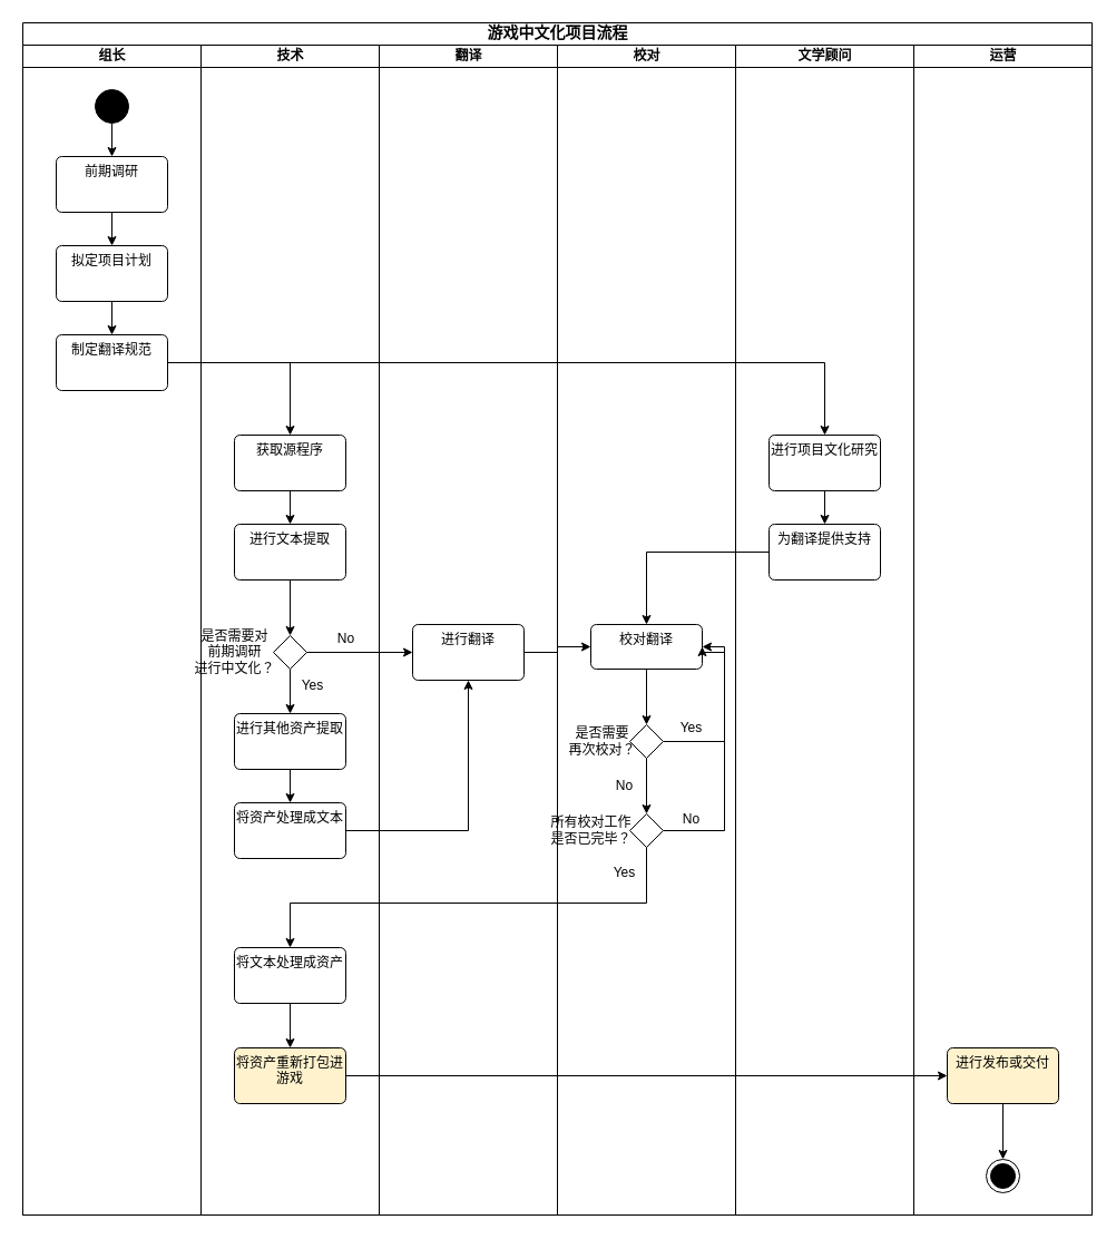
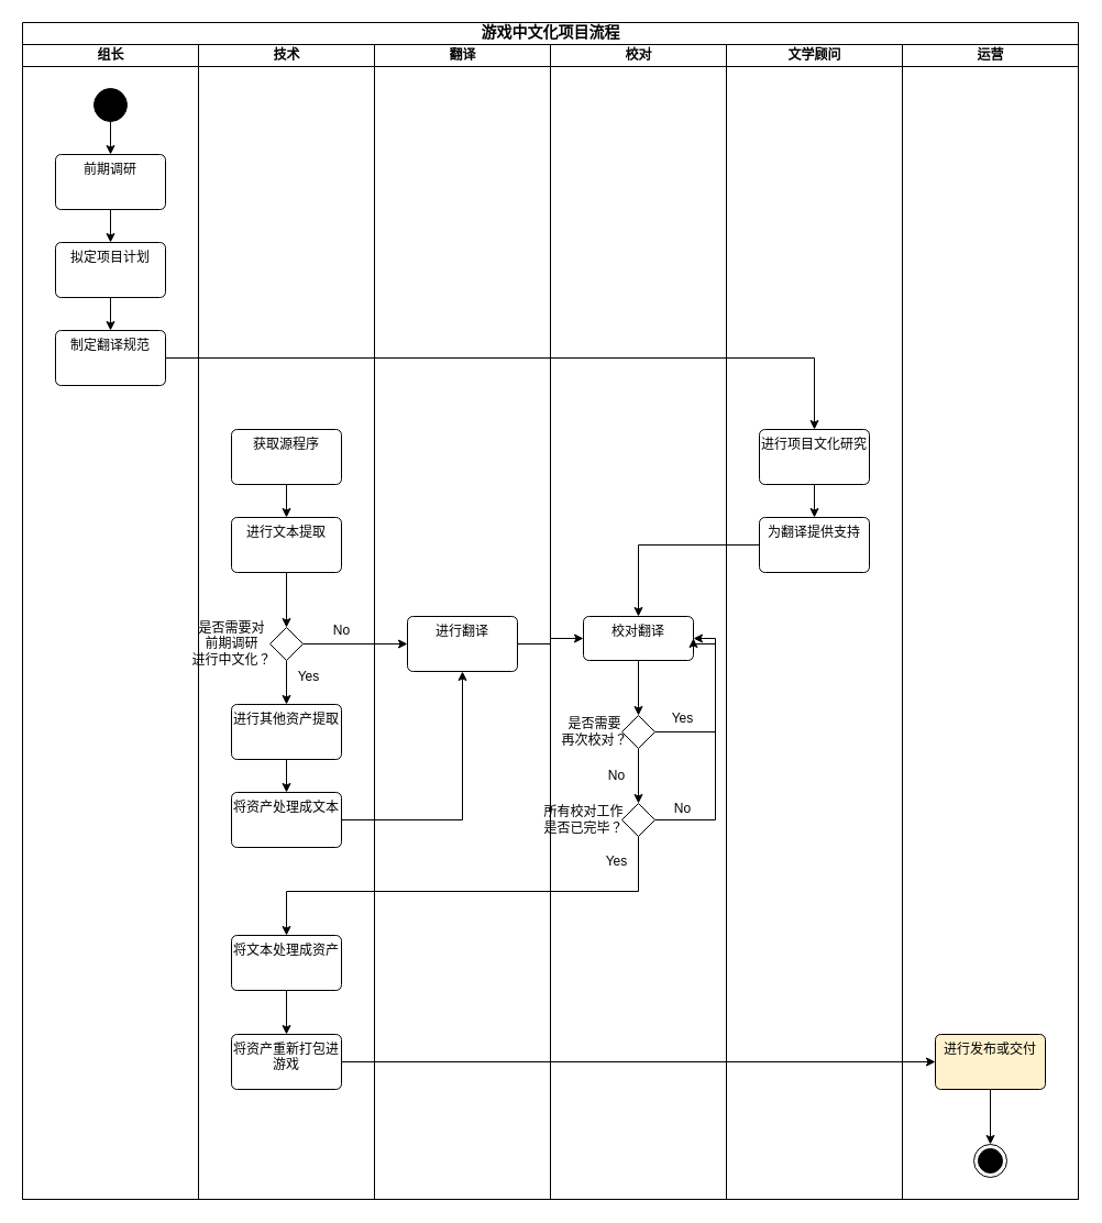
  <mxCell id="0" />
  <mxCell id="1" parent="0" />
  <mxCell id="2" value="&lt;span style=&quot;font-size:10.5pt;mso-bidi-font-size:11.0pt;&lt;br/&gt;font-family:等线;mso-ascii-theme-font:minor-latin;mso-fareast-theme-font:minor-fareast;&lt;br/&gt;mso-hansi-theme-font:minor-latin;mso-bidi-font-family:&amp;quot;Times New Roman&amp;quot;;&lt;br/&gt;mso-bidi-theme-font:minor-bidi;mso-ansi-language:EN-US;mso-fareast-language:&lt;br/&gt;ZH-CN;mso-bidi-language:AR-SA&quot;&gt;游戏中文化项目流程&lt;/span&gt;" style="swimlane;html=1;childLayout=stackLayout;startSize=20;rounded=0;shadow=0;labelBackgroundColor=none;strokeWidth=1;fontFamily=Verdana;fontSize=8;align=center;" parent="1" vertex="1"><mxGeometry x="20" y="20" width="960" height="1070" as="geometry" /></mxCell>
  <mxCell id="3" value="组长" style="swimlane;html=1;startSize=20;" parent="2" vertex="1"><mxGeometry y="20" width="160" height="1050" as="geometry" /></mxCell>
  <mxCell id="4" style="edgeStyle=orthogonalEdgeStyle;rounded=0;orthogonalLoop=1;jettySize=auto;html=1;" edge="1" parent="3" source="5" target="7"><mxGeometry relative="1" as="geometry" /></mxCell>
  <mxCell id="5" value="" style="ellipse;fillColor=strokeColor;html=1;" vertex="1" parent="3"><mxGeometry x="65" y="40" width="30" height="30" as="geometry" /></mxCell>
  <mxCell id="6" style="edgeStyle=orthogonalEdgeStyle;rounded=0;orthogonalLoop=1;jettySize=auto;html=1;" edge="1" parent="3" source="7" target="10"><mxGeometry relative="1" as="geometry" /></mxCell>
  <mxCell id="7" value="&lt;font style=&quot;font-size: 12px;&quot;&gt;前期调研&lt;/font&gt;" style="html=1;align=center;verticalAlign=top;rounded=1;absoluteArcSize=1;arcSize=10;dashed=0;whiteSpace=wrap;" vertex="1" parent="3"><mxGeometry x="30" y="100" width="100" height="50" as="geometry" /></mxCell>
  <mxCell id="8" value="制定翻译规范" style="html=1;align=center;verticalAlign=top;rounded=1;absoluteArcSize=1;arcSize=10;dashed=0;whiteSpace=wrap;" vertex="1" parent="3"><mxGeometry x="30" y="260.0" width="100" height="50" as="geometry" /></mxCell>
  <mxCell id="9" style="edgeStyle=orthogonalEdgeStyle;rounded=0;orthogonalLoop=1;jettySize=auto;html=1;entryX=0.5;entryY=0;entryDx=0;entryDy=0;" edge="1" parent="3" source="10" target="8"><mxGeometry relative="1" as="geometry" /></mxCell>
  <mxCell id="10" value="拟定项目计划" style="html=1;align=center;verticalAlign=top;rounded=1;absoluteArcSize=1;arcSize=10;dashed=0;whiteSpace=wrap;" vertex="1" parent="3"><mxGeometry x="30" y="180.0" width="100" height="50" as="geometry" /></mxCell>
  <mxCell id="11" value="技术" style="swimlane;html=1;startSize=20;" parent="2" vertex="1"><mxGeometry x="160" y="20" width="160" height="1050" as="geometry" /></mxCell>
  <mxCell id="12" style="edgeStyle=orthogonalEdgeStyle;rounded=0;orthogonalLoop=1;jettySize=auto;html=1;entryX=0.5;entryY=0;entryDx=0;entryDy=0;" edge="1" parent="11" source="13" target="20"><mxGeometry relative="1" as="geometry" /></mxCell>
  <mxCell id="13" value="进行文本提取" style="html=1;align=center;verticalAlign=top;rounded=1;absoluteArcSize=1;arcSize=10;dashed=0;whiteSpace=wrap;" vertex="1" parent="11"><mxGeometry x="30" y="430.0" width="100" height="50" as="geometry" /></mxCell>
  <mxCell id="14" style="edgeStyle=orthogonalEdgeStyle;rounded=0;orthogonalLoop=1;jettySize=auto;html=1;" edge="1" parent="11" source="15" target="13"><mxGeometry relative="1" as="geometry" /></mxCell>
  <mxCell id="15" value="获取源程序" style="html=1;align=center;verticalAlign=top;rounded=1;absoluteArcSize=1;arcSize=10;dashed=0;whiteSpace=wrap;" vertex="1" parent="11"><mxGeometry x="30" y="350.0" width="100" height="50" as="geometry" /></mxCell>
  <mxCell id="16" style="edgeStyle=orthogonalEdgeStyle;rounded=0;orthogonalLoop=1;jettySize=auto;html=1;" edge="1" parent="11" source="17" target="18"><mxGeometry relative="1" as="geometry" /></mxCell>
  <mxCell id="17" value="进行其他资产提取" style="html=1;align=center;verticalAlign=top;rounded=1;absoluteArcSize=1;arcSize=10;dashed=0;whiteSpace=wrap;" vertex="1" parent="11"><mxGeometry x="30" y="600.0" width="100" height="50" as="geometry" /></mxCell>
  <mxCell id="18" value="将资产处理成文本" style="html=1;align=center;verticalAlign=top;rounded=1;absoluteArcSize=1;arcSize=10;dashed=0;whiteSpace=wrap;" vertex="1" parent="11"><mxGeometry x="30" y="680.0" width="100" height="50" as="geometry" /></mxCell>
  <mxCell id="19" style="edgeStyle=orthogonalEdgeStyle;rounded=0;orthogonalLoop=1;jettySize=auto;html=1;entryX=0.5;entryY=0;entryDx=0;entryDy=0;" edge="1" parent="11" source="20" target="17"><mxGeometry relative="1" as="geometry" /></mxCell>
  <mxCell id="20" value="" style="rhombus;" vertex="1" parent="11"><mxGeometry x="65" y="530" width="30" height="30" as="geometry" /></mxCell>
  <mxCell id="21" value="No" style="text;html=1;align=center;verticalAlign=middle;resizable=0;points=[];autosize=1;strokeColor=none;fillColor=none;" vertex="1" parent="11"><mxGeometry x="110" y="518" width="40" height="30" as="geometry" /></mxCell>
  <mxCell id="22" value="Yes" style="text;html=1;align=center;verticalAlign=middle;resizable=0;points=[];autosize=1;strokeColor=none;fillColor=none;" vertex="1" parent="11"><mxGeometry x="80" y="560" width="40" height="30" as="geometry" /></mxCell>
  <mxCell id="23" value="&lt;div&gt;是否需要对&lt;/div&gt;&lt;div&gt;前期调研&lt;/div&gt;&lt;div&gt;进行中文化？&lt;/div&gt;" style="text;html=1;align=center;verticalAlign=middle;resizable=0;points=[];autosize=1;strokeColor=none;fillColor=none;" vertex="1" parent="11"><mxGeometry x="-20" y="515" width="100" height="60" as="geometry" /></mxCell>
  <mxCell id="24" value="将文本处理成资产" style="html=1;align=center;verticalAlign=top;rounded=1;absoluteArcSize=1;arcSize=10;dashed=0;whiteSpace=wrap;" vertex="1" parent="11"><mxGeometry x="30" y="810.0" width="100" height="50" as="geometry" /></mxCell>
  <mxCell id="25" value="翻译" style="swimlane;html=1;startSize=20;" parent="2" vertex="1"><mxGeometry x="320" y="20" width="160" height="1050" as="geometry" /></mxCell>
  <mxCell id="26" value="进行翻译" style="html=1;align=center;verticalAlign=top;rounded=1;absoluteArcSize=1;arcSize=10;dashed=0;whiteSpace=wrap;" vertex="1" parent="25"><mxGeometry x="30" y="520.0" width="100" height="50" as="geometry" /></mxCell>
  <mxCell id="27" value="校对" style="swimlane;html=1;startSize=20;" parent="2" vertex="1"><mxGeometry x="480" y="20" width="160" height="1050" as="geometry" /></mxCell>
  <mxCell id="28" style="edgeStyle=orthogonalEdgeStyle;rounded=0;orthogonalLoop=1;jettySize=auto;html=1;entryX=0.5;entryY=0;entryDx=0;entryDy=0;" edge="1" parent="27" source="29" target="32"><mxGeometry relative="1" as="geometry" /></mxCell>
  <mxCell id="29" value="校对翻译" style="html=1;align=center;verticalAlign=top;rounded=1;absoluteArcSize=1;arcSize=10;dashed=0;whiteSpace=wrap;" vertex="1" parent="27"><mxGeometry x="30" y="520.0" width="100" height="40" as="geometry" /></mxCell>
  <mxCell id="30" style="edgeStyle=orthogonalEdgeStyle;rounded=0;orthogonalLoop=1;jettySize=auto;html=1;entryX=1;entryY=0.5;entryDx=0;entryDy=0;" edge="1" parent="27" source="32" target="29"><mxGeometry relative="1" as="geometry"><Array as="points"><mxPoint x="150" y="625" /><mxPoint x="150" y="545" /></Array></mxGeometry></mxCell>
  <mxCell id="31" style="edgeStyle=orthogonalEdgeStyle;rounded=0;orthogonalLoop=1;jettySize=auto;html=1;entryX=0.5;entryY=0;entryDx=0;entryDy=0;" edge="1" parent="27" source="32" target="34"><mxGeometry relative="1" as="geometry" /></mxCell>
  <mxCell id="32" value="" style="rhombus;" vertex="1" parent="27"><mxGeometry x="65" y="610" width="30" height="30" as="geometry" /></mxCell>
  <mxCell id="33" style="edgeStyle=elbowEdgeStyle;rounded=0;orthogonalLoop=1;jettySize=auto;html=1;" edge="1" parent="27" source="34" target="29"><mxGeometry relative="1" as="geometry"><Array as="points"><mxPoint x="150" y="630" /></Array></mxGeometry></mxCell>
  <mxCell id="34" value="" style="rhombus;" vertex="1" parent="27"><mxGeometry x="65" y="690" width="30" height="30" as="geometry" /></mxCell>
  <mxCell id="35" value="Yes" style="text;html=1;align=center;verticalAlign=middle;resizable=0;points=[];autosize=1;strokeColor=none;fillColor=none;" vertex="1" parent="27"><mxGeometry x="100" y="598" width="40" height="30" as="geometry" /></mxCell>
  <mxCell id="36" value="No" style="text;html=1;align=center;verticalAlign=middle;resizable=0;points=[];autosize=1;strokeColor=none;fillColor=none;" vertex="1" parent="27"><mxGeometry x="40" y="650" width="40" height="30" as="geometry" /></mxCell>
  <mxCell id="37" value="No" style="text;html=1;align=center;verticalAlign=middle;resizable=0;points=[];autosize=1;strokeColor=none;fillColor=none;" vertex="1" parent="27"><mxGeometry x="100" y="680" width="40" height="30" as="geometry" /></mxCell>
  <mxCell id="38" value="&lt;div&gt;是否需要&lt;/div&gt;&lt;div&gt;再次校对？&lt;/div&gt;" style="text;html=1;align=center;verticalAlign=middle;resizable=0;points=[];autosize=1;strokeColor=none;fillColor=none;" vertex="1" parent="27"><mxGeometry y="605" width="80" height="40" as="geometry" /></mxCell>
  <mxCell id="39" value="&lt;div&gt;所有校对工作&lt;/div&gt;&lt;div&gt;是否已完毕？&lt;/div&gt;" style="text;html=1;align=center;verticalAlign=middle;resizable=0;points=[];autosize=1;strokeColor=none;fillColor=none;" vertex="1" parent="27"><mxGeometry x="-20" y="685" width="100" height="40" as="geometry" /></mxCell>
  <mxCell id="40" value="文学顾问" style="swimlane;html=1;startSize=20;" parent="2" vertex="1"><mxGeometry x="640" y="20" width="160" height="1050" as="geometry" /></mxCell>
  <mxCell id="41" value="为翻译提供支持" style="html=1;align=center;verticalAlign=top;rounded=1;absoluteArcSize=1;arcSize=10;dashed=0;whiteSpace=wrap;" vertex="1" parent="40"><mxGeometry x="30" y="430.0" width="100" height="50" as="geometry" /></mxCell>
  <mxCell id="42" style="edgeStyle=orthogonalEdgeStyle;rounded=0;orthogonalLoop=1;jettySize=auto;html=1;" edge="1" parent="40" source="43" target="41"><mxGeometry relative="1" as="geometry" /></mxCell>
  <mxCell id="43" value="进行项目文化研究" style="html=1;align=center;verticalAlign=top;rounded=1;absoluteArcSize=1;arcSize=10;dashed=0;whiteSpace=wrap;" vertex="1" parent="40"><mxGeometry x="30" y="350.0" width="100" height="50" as="geometry" /></mxCell>
  <mxCell id="44" value="运营" style="swimlane;html=1;startSize=20;" vertex="1" parent="2"><mxGeometry x="800" y="20" width="160" height="1050" as="geometry" /></mxCell>
  <mxCell id="45" style="edgeStyle=orthogonalEdgeStyle;rounded=0;orthogonalLoop=1;jettySize=auto;html=1;" edge="1" parent="44" source="48" target="49"><mxGeometry relative="1" as="geometry" /></mxCell>
- <mxCell id="46" value="将资产重新打包进游戏" style="html=1;align=center;verticalAlign=top;rounded=1;absoluteArcSize=1;arcSize=10;dashed=0;whiteSpace=wrap;fillColor=#fff2cc;" vertex="1" parent="44"><mxGeometry x="-610" y="900.0" width="100" height="50" as="geometry" /></mxCell>
+ <mxCell id="46" value="将资产重新打包进游戏" style="html=1;align=center;verticalAlign=top;rounded=1;absoluteArcSize=1;arcSize=10;dashed=0;whiteSpace=wrap;" vertex="1" parent="44"><mxGeometry x="-610" y="900.0" width="100" height="50" as="geometry" /></mxCell>
  <mxCell id="47" style="edgeStyle=orthogonalEdgeStyle;rounded=0;orthogonalLoop=1;jettySize=auto;html=1;entryX=0;entryY=0.5;entryDx=0;entryDy=0;" edge="1" parent="44" source="46" target="48"><mxGeometry relative="1" as="geometry" /></mxCell>
  <mxCell id="48" value="进行发布或交付" style="html=1;align=center;verticalAlign=top;rounded=1;absoluteArcSize=1;arcSize=10;dashed=0;whiteSpace=wrap;fillColor=#fff2cc;" vertex="1" parent="44"><mxGeometry x="30" y="900.0" width="100" height="50" as="geometry" /></mxCell>
  <mxCell id="49" value="" style="ellipse;html=1;shape=endState;fillColor=strokeColor;" vertex="1" parent="44"><mxGeometry x="65" y="1000" width="30" height="30" as="geometry" /></mxCell>
  <mxCell id="50" style="edgeStyle=orthogonalEdgeStyle;rounded=0;orthogonalLoop=1;jettySize=auto;html=1;" edge="1" parent="2" source="8" target="43"><mxGeometry relative="1" as="geometry" /></mxCell>
- <mxCell id="51" style="edgeStyle=orthogonalEdgeStyle;rounded=0;orthogonalLoop=1;jettySize=auto;html=1;entryX=0.5;entryY=0;entryDx=0;entryDy=0;" edge="1" parent="2" source="8" target="15"><mxGeometry relative="1" as="geometry" /></mxCell>
  <mxCell id="52" style="edgeStyle=orthogonalEdgeStyle;rounded=0;orthogonalLoop=1;jettySize=auto;html=1;" edge="1" parent="2" source="41" target="29"><mxGeometry relative="1" as="geometry" /></mxCell>
  <mxCell id="53" style="edgeStyle=orthogonalEdgeStyle;rounded=0;orthogonalLoop=1;jettySize=auto;html=1;" edge="1" parent="2" source="20" target="26"><mxGeometry relative="1" as="geometry" /></mxCell>
  <mxCell id="54" style="edgeStyle=orthogonalEdgeStyle;rounded=0;orthogonalLoop=1;jettySize=auto;html=1;entryX=0;entryY=0.5;entryDx=0;entryDy=0;" edge="1" parent="2" source="26" target="29"><mxGeometry relative="1" as="geometry" /></mxCell>
  <mxCell id="55" style="edgeStyle=orthogonalEdgeStyle;rounded=0;orthogonalLoop=1;jettySize=auto;html=1;" edge="1" parent="2" source="18" target="26"><mxGeometry relative="1" as="geometry" /></mxCell>
  <mxCell id="56" style="edgeStyle=orthogonalEdgeStyle;rounded=0;orthogonalLoop=1;jettySize=auto;html=1;entryX=0.5;entryY=0;entryDx=0;entryDy=0;" edge="1" parent="2" source="34" target="24"><mxGeometry relative="1" as="geometry"><mxPoint x="240" y="800" as="targetPoint" /><Array as="points"><mxPoint x="560" y="790" /><mxPoint x="240" y="790" /></Array></mxGeometry></mxCell>
  <mxCell id="57" style="edgeStyle=orthogonalEdgeStyle;rounded=0;orthogonalLoop=1;jettySize=auto;html=1;entryX=0.5;entryY=0;entryDx=0;entryDy=0;" edge="1" parent="2" source="24" target="46"><mxGeometry relative="1" as="geometry" /></mxCell>
  <mxCell id="58" value="Yes" style="text;html=1;align=center;verticalAlign=middle;resizable=0;points=[];autosize=1;strokeColor=none;fillColor=none;" vertex="1" parent="1"><mxGeometry x="540" y="768" width="40" height="30" as="geometry" /></mxCell>
